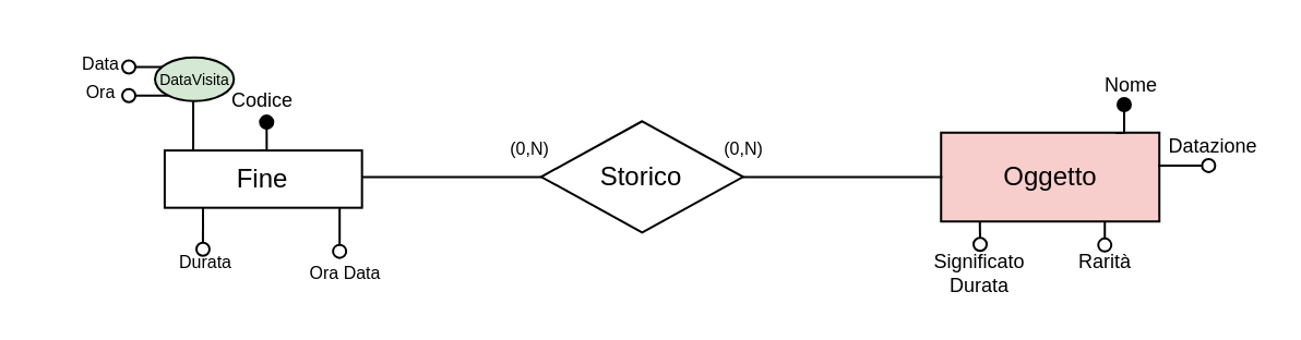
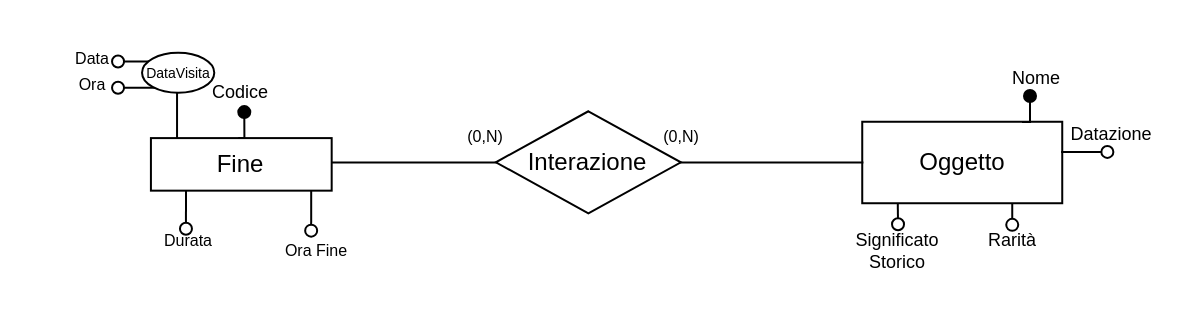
  <mxCell id="0" />
  <mxCell id="1" parent="0" />
- <mxCell id="2" value="Oggetto" style="whiteSpace=wrap;html=1;align=center;fillColor=#f8cecc;" parent="1" vertex="1"><mxGeometry x="430.62" y="60.385" width="100" height="40.739" as="geometry" /></mxCell>
+ <mxCell id="2" value="Oggetto" style="whiteSpace=wrap;html=1;align=center;" parent="1" vertex="1"><mxGeometry x="430.62" y="60.385" width="100" height="40.739" as="geometry" /></mxCell>
  <mxCell id="3" value="&lt;font style=&quot;font-size: 9px;&quot;&gt;Nome&lt;/font&gt;" style="text;html=1;align=center;verticalAlign=middle;whiteSpace=wrap;rounded=0;" parent="1" vertex="1"><mxGeometry x="498.12" y="27.491" width="40" height="22" as="geometry" /></mxCell>
  <mxCell id="4" value="&lt;font style=&quot;font-size: 9px;&quot;&gt;Datazione&lt;/font&gt;" style="text;html=1;align=center;verticalAlign=middle;whiteSpace=wrap;rounded=0;" parent="1" vertex="1"><mxGeometry x="538.12" y="57.36" width="35" height="18" as="geometry" /></mxCell>
- <mxCell id="5" value="&lt;p style=&quot;line-height: 77%;&quot;&gt;&lt;font style=&quot;font-size: 9px;&quot;&gt;Significato Durata&lt;/font&gt;&lt;/p&gt;" style="text;html=1;align=center;verticalAlign=middle;whiteSpace=wrap;rounded=0;spacing=2;spacingTop=0;" parent="1" vertex="1"><mxGeometry x="421" y="116.46" width="55" height="17.314" as="geometry" /></mxCell>
+ <mxCell id="5" value="&lt;p style=&quot;line-height: 77%;&quot;&gt;&lt;font style=&quot;font-size: 9px;&quot;&gt;Significato Storico&lt;/font&gt;&lt;/p&gt;" style="text;html=1;align=center;verticalAlign=middle;whiteSpace=wrap;rounded=0;spacing=2;spacingTop=0;" parent="1" vertex="1"><mxGeometry x="421" y="116.46" width="55" height="17.314" as="geometry" /></mxCell>
  <mxCell id="6" style="edgeStyle=orthogonalEdgeStyle;rounded=0;orthogonalLoop=1;jettySize=auto;html=1;exitX=0.75;exitY=1;exitDx=0;exitDy=0;entryX=0.578;entryY=0.124;entryDx=0;entryDy=0;entryPerimeter=0;endArrow=oval;endFill=0;" parent="1" source="2" edge="1"><mxGeometry relative="1" as="geometry"><mxPoint x="505.62" y="111.929" as="targetPoint" /></mxGeometry></mxCell>
  <mxCell id="7" value="&lt;font style=&quot;font-size: 9px;&quot;&gt;Rarità&lt;/font&gt;" style="text;html=1;align=center;verticalAlign=middle;whiteSpace=wrap;rounded=0;" parent="1" vertex="1"><mxGeometry x="486" y="110.362" width="40" height="17.314" as="geometry" /></mxCell>
  <mxCell id="8" style="edgeStyle=orthogonalEdgeStyle;rounded=0;orthogonalLoop=1;jettySize=auto;html=1;exitX=0.75;exitY=1;exitDx=0;exitDy=0;entryX=0.578;entryY=0.124;entryDx=0;entryDy=0;entryPerimeter=0;endArrow=oval;endFill=0;" parent="1" edge="1"><mxGeometry relative="1" as="geometry"><mxPoint x="448.39" y="101.12" as="sourcePoint" /><mxPoint x="448.51" y="111.589" as="targetPoint" /></mxGeometry></mxCell>
  <mxCell id="9" style="edgeStyle=orthogonalEdgeStyle;rounded=0;orthogonalLoop=1;jettySize=auto;html=1;exitX=0.25;exitY=0;exitDx=0;exitDy=0;entryX=0.842;entryY=1.009;entryDx=0;entryDy=0;entryPerimeter=0;endArrow=oval;endFill=1;" parent="1" edge="1"><mxGeometry relative="1" as="geometry"><mxPoint x="510.5" y="60.48" as="sourcePoint" /><mxPoint x="514.5" y="47.48" as="targetPoint" /></mxGeometry></mxCell>
  <mxCell id="10" style="edgeStyle=orthogonalEdgeStyle;rounded=0;orthogonalLoop=1;jettySize=auto;html=1;exitX=1;exitY=0.5;exitDx=0;exitDy=0;endArrow=oval;endFill=0;" parent="1" edge="1"><mxGeometry relative="1" as="geometry"><mxPoint x="530.06" y="75.46" as="sourcePoint" /><mxPoint x="553.18" y="75.46" as="targetPoint" /></mxGeometry></mxCell>
  <mxCell id="11" value="&lt;span style=&quot;font-size: 8px;&quot;&gt;(0,N)&lt;/span&gt;" style="text;html=1;align=center;verticalAlign=middle;whiteSpace=wrap;rounded=1;strokeColor=none;glass=0;" parent="1" vertex="1"><mxGeometry x="230.99" y="64" width="22.5" height="6.75" as="geometry" /></mxCell>
  <mxCell id="12" value="&lt;font style=&quot;font-size: 8px;&quot;&gt;(0,N)&lt;/font&gt;" style="text;html=1;align=center;verticalAlign=middle;whiteSpace=wrap;rounded=1;strokeColor=none;glass=0;" parent="1" vertex="1"><mxGeometry x="328.69" y="64" width="22.5" height="6.75" as="geometry" /></mxCell>
  <mxCell id="13" value="" style="endArrow=none;html=1;rounded=0;entryX=1;entryY=0.5;entryDx=0;entryDy=0;exitX=0;exitY=0.5;exitDx=0;exitDy=0;" parent="1" edge="1"><mxGeometry width="50" height="50" relative="1" as="geometry"><mxPoint x="431.19" y="80.75" as="sourcePoint" /><mxPoint x="163" y="80.75" as="targetPoint" /></mxGeometry></mxCell>
- <mxCell id="14" value="Storico" style="shape=rhombus;perimeter=rhombusPerimeter;whiteSpace=wrap;html=1;align=center;" parent="1" vertex="1"><mxGeometry x="247.44" y="55.13" width="92.5" height="51" as="geometry" /></mxCell>
+ <mxCell id="14" value="Interazione" style="shape=rhombus;perimeter=rhombusPerimeter;whiteSpace=wrap;html=1;align=center;" parent="1" vertex="1"><mxGeometry x="247.44" y="55.13" width="92.5" height="51" as="geometry" /></mxCell>
  <mxCell id="15" value="&lt;font style=&quot;font-size: 8px;&quot;&gt;Ora&lt;/font&gt;" style="text;html=1;align=center;verticalAlign=middle;whiteSpace=wrap;rounded=1;strokeColor=none;glass=0;" vertex="1" parent="1"><mxGeometry x="20.52" y="33.45" width="50" height="15" as="geometry" /></mxCell>
- <mxCell id="16" value="&lt;font style=&quot;font-size: 8px;&quot;&gt;Ora Data&lt;/font&gt;" style="text;html=1;align=center;verticalAlign=middle;whiteSpace=wrap;rounded=1;strokeColor=none;glass=0;" vertex="1" parent="1"><mxGeometry x="137.1" y="114.77" width="42" height="19" as="geometry" /></mxCell>
+ <mxCell id="16" value="&lt;font style=&quot;font-size: 8px;&quot;&gt;Ora Fine&lt;/font&gt;" style="text;html=1;align=center;verticalAlign=middle;whiteSpace=wrap;rounded=1;strokeColor=none;glass=0;" vertex="1" parent="1"><mxGeometry x="137.1" y="114.77" width="42" height="19" as="geometry" /></mxCell>
  <mxCell id="17" value="&lt;font style=&quot;font-size: 8px;&quot;&gt;Data&lt;/font&gt;" style="text;html=1;align=center;verticalAlign=middle;whiteSpace=wrap;rounded=1;strokeColor=none;glass=0;" vertex="1" parent="1"><mxGeometry x="20.52" y="20.89" width="50" height="15" as="geometry" /></mxCell>
  <mxCell id="18" style="edgeStyle=orthogonalEdgeStyle;rounded=0;orthogonalLoop=1;jettySize=auto;html=1;exitX=0;exitY=0;exitDx=0;exitDy=0;endArrow=oval;endFill=0;" edge="1" parent="1"><mxGeometry relative="1" as="geometry"><mxPoint x="58.52" y="30.25" as="targetPoint" /><mxPoint x="77.9" y="30.25" as="sourcePoint" /><Array as="points" /></mxGeometry></mxCell>
  <mxCell id="19" style="edgeStyle=orthogonalEdgeStyle;rounded=0;orthogonalLoop=1;jettySize=auto;html=1;endArrow=oval;endFill=0;" edge="1" parent="1"><mxGeometry relative="1" as="geometry"><mxPoint x="58.52" y="43.37" as="targetPoint" /><mxPoint x="78.52" y="43.37" as="sourcePoint" /><Array as="points" /></mxGeometry></mxCell>
  <mxCell id="20" value="" style="endArrow=none;html=1;rounded=0;entryX=0.551;entryY=1.003;entryDx=0;entryDy=0;entryPerimeter=0;" edge="1" parent="1"><mxGeometry width="50" height="50" relative="1" as="geometry"><mxPoint x="88.02" y="68.99" as="sourcePoint" /><mxPoint x="88.02" y="45.93" as="targetPoint" /></mxGeometry></mxCell>
- <mxCell id="21" value="&lt;p style=&quot;line-height: 110%;&quot;&gt;&lt;font style=&quot;font-size: 7px;&quot;&gt;DataVisita&lt;/font&gt;&lt;/p&gt;" style="ellipse;whiteSpace=wrap;html=1;fillColor=#d5e8d4;" vertex="1" parent="1"><mxGeometry x="70.52" y="25.87" width="36.12" height="20" as="geometry" /></mxCell>
+ <mxCell id="21" value="&lt;p style=&quot;line-height: 110%;&quot;&gt;&lt;font style=&quot;font-size: 7px;&quot;&gt;DataVisita&lt;/font&gt;&lt;/p&gt;" style="ellipse;whiteSpace=wrap;html=1;" vertex="1" parent="1"><mxGeometry x="70.52" y="25.87" width="36.12" height="20" as="geometry" /></mxCell>
  <mxCell id="22" style="edgeStyle=orthogonalEdgeStyle;rounded=0;orthogonalLoop=1;jettySize=auto;html=1;exitX=1;exitY=0.5;exitDx=0;exitDy=0;endArrow=oval;endFill=0;" edge="1" parent="1"><mxGeometry relative="1" as="geometry"><mxPoint x="155.08" y="114.82" as="targetPoint" /><mxPoint x="154.96" y="94.835" as="sourcePoint" /><Array as="points"><mxPoint x="155.08" y="114.82" /></Array></mxGeometry></mxCell>
  <mxCell id="23" value="&lt;font style=&quot;font-size: 8px;&quot;&gt;Durata&lt;/font&gt;" style="text;html=1;align=center;verticalAlign=middle;whiteSpace=wrap;rounded=1;strokeColor=none;glass=0;" vertex="1" parent="1"><mxGeometry x="68.6" y="110.87" width="50" height="17" as="geometry" /></mxCell>
  <mxCell id="24" style="edgeStyle=orthogonalEdgeStyle;rounded=0;orthogonalLoop=1;jettySize=auto;html=1;exitX=1;exitY=0.5;exitDx=0;exitDy=0;endArrow=oval;endFill=0;" edge="1" parent="1"><mxGeometry relative="1" as="geometry"><mxPoint x="92.48" y="113.91" as="targetPoint" /><mxPoint x="92.07" y="93.49" as="sourcePoint" /><Array as="points"><mxPoint x="92.07" y="113.49" /></Array></mxGeometry></mxCell>
  <mxCell id="25" style="edgeStyle=orthogonalEdgeStyle;rounded=0;orthogonalLoop=1;jettySize=auto;html=1;exitX=0.25;exitY=0;exitDx=0;exitDy=0;entryX=0.842;entryY=1.009;entryDx=0;entryDy=0;entryPerimeter=0;endArrow=oval;endFill=1;" edge="1" parent="1"><mxGeometry relative="1" as="geometry"><mxPoint x="118.65" y="68.55" as="sourcePoint" /><mxPoint x="121.65" y="55.55" as="targetPoint" /></mxGeometry></mxCell>
  <mxCell id="26" value="&lt;font style=&quot;font-size: 9px;&quot;&gt;Codice&lt;/font&gt;" style="text;html=1;align=center;verticalAlign=middle;whiteSpace=wrap;rounded=0;" vertex="1" parent="1"><mxGeometry x="100.15" y="35.891" width="40" height="17.314" as="geometry" /></mxCell>
  <mxCell id="27" value="Fine" style="whiteSpace=wrap;html=1;align=center;" vertex="1" parent="1"><mxGeometry x="74.96" y="68.55" width="90.38" height="26.28" as="geometry" /></mxCell>
